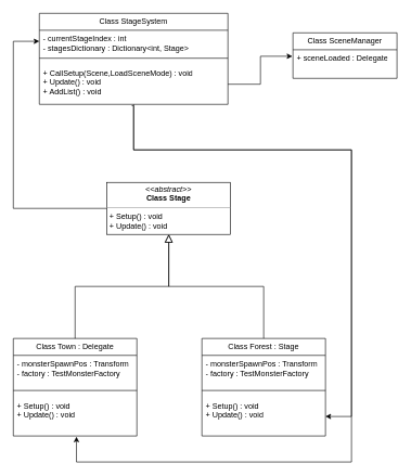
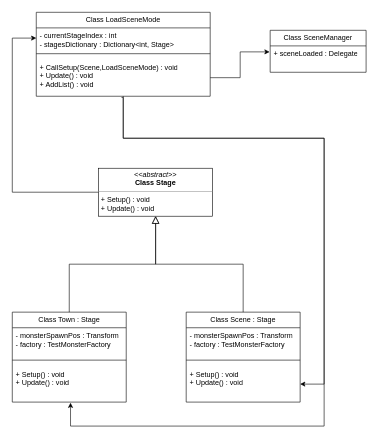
  <mxCell id="0" />
  <mxCell id="1" parent="0" />
  <mxCell id="2" value="" style="endArrow=block;endSize=10;endFill=0;shadow=0;strokeWidth=1;rounded=0;edgeStyle=elbowEdgeStyle;elbow=vertical;entryX=0.5;entryY=1;entryDx=0;entryDy=0;exitX=0.5;exitY=0;exitDx=0;exitDy=0;" parent="1" source="6" target="4" edge="1"><mxGeometry width="160" relative="1" as="geometry"><mxPoint x="140" y="520" as="sourcePoint" /><mxPoint x="240" y="418" as="targetPoint" /></mxGeometry></mxCell>
  <mxCell id="3" style="edgeStyle=orthogonalEdgeStyle;rounded=0;orthogonalLoop=1;jettySize=auto;html=1;" edge="1" parent="1" source="4" target="17"><mxGeometry relative="1" as="geometry"><Array as="points"><mxPoint x="20" y="320" /><mxPoint x="20" y="63" /></Array></mxGeometry></mxCell>
  <mxCell id="4" value="&lt;p style=&quot;margin:0px;margin-top:4px;text-align:center;&quot;&gt;&lt;i&gt;&amp;lt;&amp;lt;abstract&amp;gt;&amp;gt;&lt;/i&gt;&lt;br&gt;&lt;b&gt;Class Stage&lt;/b&gt;&lt;/p&gt;&lt;hr size=&quot;1&quot;&gt;&lt;p style=&quot;margin:0px;margin-left:4px;&quot;&gt;&lt;/p&gt;&lt;p style=&quot;margin:0px;margin-left:4px;&quot;&gt;+ Setup() : void&lt;br&gt;+ Update() : void&lt;/p&gt;" style="verticalAlign=top;align=left;overflow=fill;fontSize=12;fontFamily=Helvetica;html=1;whiteSpace=wrap;" vertex="1" parent="1"><mxGeometry x="164" y="280" width="190" height="80" as="geometry" /></mxCell>
  <mxCell id="5" value="" style="endArrow=block;endSize=10;endFill=0;shadow=0;strokeWidth=1;rounded=0;edgeStyle=elbowEdgeStyle;elbow=vertical;entryX=0.5;entryY=1;entryDx=0;entryDy=0;exitX=0.5;exitY=0;exitDx=0;exitDy=0;" edge="1" parent="1" source="10" target="4"><mxGeometry width="160" relative="1" as="geometry"><mxPoint x="350" y="520" as="sourcePoint" /><mxPoint x="255" y="430" as="targetPoint" /></mxGeometry></mxCell>
- <mxCell id="6" value="Class Town : Delegate" style="swimlane;fontStyle=0;childLayout=stackLayout;horizontal=1;startSize=26;fillColor=none;horizontalStack=0;resizeParent=1;resizeParentMax=0;resizeLast=0;collapsible=1;marginBottom=0;whiteSpace=wrap;html=1;" vertex="1" parent="1"><mxGeometry x="20" y="520" width="190" height="150" as="geometry" /></mxCell>
+ <mxCell id="6" value="Class Town : Stage" style="swimlane;fontStyle=0;childLayout=stackLayout;horizontal=1;startSize=26;fillColor=none;horizontalStack=0;resizeParent=1;resizeParentMax=0;resizeLast=0;collapsible=1;marginBottom=0;whiteSpace=wrap;html=1;" vertex="1" parent="1"><mxGeometry x="20" y="520" width="190" height="150" as="geometry" /></mxCell>
  <mxCell id="7" value="- monsterSpawnPos : Transform&lt;br&gt;- factory : TestMonsterFactory" style="text;strokeColor=none;fillColor=none;align=left;verticalAlign=top;spacingLeft=4;spacingRight=4;overflow=hidden;rotatable=0;points=[[0,0.5],[1,0.5]];portConstraint=eastwest;whiteSpace=wrap;html=1;" vertex="1" parent="6"><mxGeometry y="26" width="190" height="44" as="geometry" /></mxCell>
  <mxCell id="8" value="" style="line;strokeWidth=1;fillColor=none;align=left;verticalAlign=middle;spacingTop=-1;spacingLeft=3;spacingRight=3;rotatable=0;labelPosition=right;points=[];portConstraint=eastwest;strokeColor=inherit;" vertex="1" parent="6"><mxGeometry y="70" width="190" height="20" as="geometry" /></mxCell>
  <mxCell id="9" value="+ Setup() : void&lt;br style=&quot;border-color: var(--border-color);&quot;&gt;+ Update() : void" style="text;strokeColor=none;fillColor=none;align=left;verticalAlign=top;spacingLeft=4;spacingRight=4;overflow=hidden;rotatable=0;points=[[0,0.5],[1,0.5]];portConstraint=eastwest;whiteSpace=wrap;html=1;" vertex="1" parent="6"><mxGeometry y="90" width="190" height="60" as="geometry" /></mxCell>
- <mxCell id="10" value="Class Forest : Stage" style="swimlane;fontStyle=0;childLayout=stackLayout;horizontal=1;startSize=26;fillColor=none;horizontalStack=0;resizeParent=1;resizeParentMax=0;resizeLast=0;collapsible=1;marginBottom=0;whiteSpace=wrap;html=1;" vertex="1" parent="1"><mxGeometry x="310" y="520" width="190" height="150" as="geometry" /></mxCell>
+ <mxCell id="10" value="Class Scene : Stage" style="swimlane;fontStyle=0;childLayout=stackLayout;horizontal=1;startSize=26;fillColor=none;horizontalStack=0;resizeParent=1;resizeParentMax=0;resizeLast=0;collapsible=1;marginBottom=0;whiteSpace=wrap;html=1;" vertex="1" parent="1"><mxGeometry x="310" y="520" width="190" height="150" as="geometry" /></mxCell>
  <mxCell id="11" value="- monsterSpawnPos : Transform&lt;br&gt;- factory : TestMonsterFactory" style="text;strokeColor=none;fillColor=none;align=left;verticalAlign=top;spacingLeft=4;spacingRight=4;overflow=hidden;rotatable=0;points=[[0,0.5],[1,0.5]];portConstraint=eastwest;whiteSpace=wrap;html=1;" vertex="1" parent="10"><mxGeometry y="26" width="190" height="44" as="geometry" /></mxCell>
  <mxCell id="12" value="" style="line;strokeWidth=1;fillColor=none;align=left;verticalAlign=middle;spacingTop=-1;spacingLeft=3;spacingRight=3;rotatable=0;labelPosition=right;points=[];portConstraint=eastwest;strokeColor=inherit;" vertex="1" parent="10"><mxGeometry y="70" width="190" height="20" as="geometry" /></mxCell>
  <mxCell id="13" value="+ Setup() : void&lt;br style=&quot;border-color: var(--border-color);&quot;&gt;+ Update() : void" style="text;strokeColor=none;fillColor=none;align=left;verticalAlign=top;spacingLeft=4;spacingRight=4;overflow=hidden;rotatable=0;points=[[0,0.5],[1,0.5]];portConstraint=eastwest;whiteSpace=wrap;html=1;" vertex="1" parent="10"><mxGeometry y="90" width="190" height="60" as="geometry" /></mxCell>
  <mxCell id="14" value="Class SceneManager" style="swimlane;fontStyle=0;childLayout=stackLayout;horizontal=1;startSize=26;fillColor=none;horizontalStack=0;resizeParent=1;resizeParentMax=0;resizeLast=0;collapsible=1;marginBottom=0;whiteSpace=wrap;html=1;" vertex="1" parent="1"><mxGeometry x="450" y="50" width="160" height="70" as="geometry" /></mxCell>
  <mxCell id="15" value="+ sceneLoaded : Delegate" style="text;strokeColor=none;fillColor=none;align=left;verticalAlign=top;spacingLeft=4;spacingRight=4;overflow=hidden;rotatable=0;points=[[0,0.5],[1,0.5]];portConstraint=eastwest;whiteSpace=wrap;html=1;" vertex="1" parent="14"><mxGeometry y="26" width="160" height="44" as="geometry" /></mxCell>
- <mxCell id="16" value="Class StageSystem" style="swimlane;fontStyle=0;childLayout=stackLayout;horizontal=1;startSize=26;fillColor=none;horizontalStack=0;resizeParent=1;resizeParentMax=0;resizeLast=0;collapsible=1;marginBottom=0;whiteSpace=wrap;html=1;" vertex="1" parent="1"><mxGeometry x="60" y="20" width="290" height="140" as="geometry" /></mxCell>
+ <mxCell id="16" value="Class LoadSceneMode" style="swimlane;fontStyle=0;childLayout=stackLayout;horizontal=1;startSize=26;fillColor=none;horizontalStack=0;resizeParent=1;resizeParentMax=0;resizeLast=0;collapsible=1;marginBottom=0;whiteSpace=wrap;html=1;" vertex="1" parent="1"><mxGeometry x="60" y="20" width="290" height="140" as="geometry" /></mxCell>
  <mxCell id="17" value="- currentStageIndex : int&lt;br&gt;- stagesDictionary : Dictionary&amp;lt;int, Stage&amp;gt;&lt;br&gt;" style="text;strokeColor=none;fillColor=none;align=left;verticalAlign=top;spacingLeft=4;spacingRight=4;overflow=hidden;rotatable=0;points=[[0,0.5],[1,0.5]];portConstraint=eastwest;whiteSpace=wrap;html=1;" vertex="1" parent="16"><mxGeometry y="26" width="290" height="34" as="geometry" /></mxCell>
  <mxCell id="18" value="" style="line;strokeWidth=1;fillColor=none;align=left;verticalAlign=middle;spacingTop=-1;spacingLeft=3;spacingRight=3;rotatable=0;labelPosition=right;points=[];portConstraint=eastwest;strokeColor=inherit;" vertex="1" parent="16"><mxGeometry y="60" width="290" height="18" as="geometry" /></mxCell>
  <mxCell id="19" value="+ CallSetup(Scene,LoadSceneMode) : void&lt;br&gt;+ Update() : void&lt;br&gt;+ AddList() : void" style="text;strokeColor=none;fillColor=none;align=left;verticalAlign=top;spacingLeft=4;spacingRight=4;overflow=hidden;rotatable=0;points=[[0,0.5],[1,0.5]];portConstraint=eastwest;whiteSpace=wrap;html=1;" vertex="1" parent="16"><mxGeometry y="78" width="290" height="62" as="geometry" /></mxCell>
  <mxCell id="20" style="edgeStyle=orthogonalEdgeStyle;rounded=0;orthogonalLoop=1;jettySize=auto;html=1;entryX=-0.006;entryY=0.227;entryDx=0;entryDy=0;entryPerimeter=0;" edge="1" parent="1" source="19" target="15"><mxGeometry relative="1" as="geometry" /></mxCell>
  <mxCell id="21" style="edgeStyle=orthogonalEdgeStyle;rounded=0;orthogonalLoop=1;jettySize=auto;html=1;" edge="1" parent="1" source="19" target="13"><mxGeometry relative="1" as="geometry"><Array as="points"><mxPoint x="205" y="230" /><mxPoint x="540" y="230" /><mxPoint x="540" y="640" /></Array></mxGeometry></mxCell>
  <mxCell id="22" style="edgeStyle=orthogonalEdgeStyle;rounded=0;orthogonalLoop=1;jettySize=auto;html=1;exitX=0.49;exitY=1.032;exitDx=0;exitDy=0;exitPerimeter=0;entryX=0.511;entryY=1.017;entryDx=0;entryDy=0;entryPerimeter=0;" edge="1" parent="1" source="19" target="9"><mxGeometry relative="1" as="geometry"><mxPoint x="215" y="170" as="sourcePoint" /><mxPoint x="510" y="650" as="targetPoint" /><Array as="points"><mxPoint x="205" y="162" /><mxPoint x="205" y="230" /><mxPoint x="540" y="230" /><mxPoint x="540" y="710" /><mxPoint x="117" y="710" /></Array></mxGeometry></mxCell>
